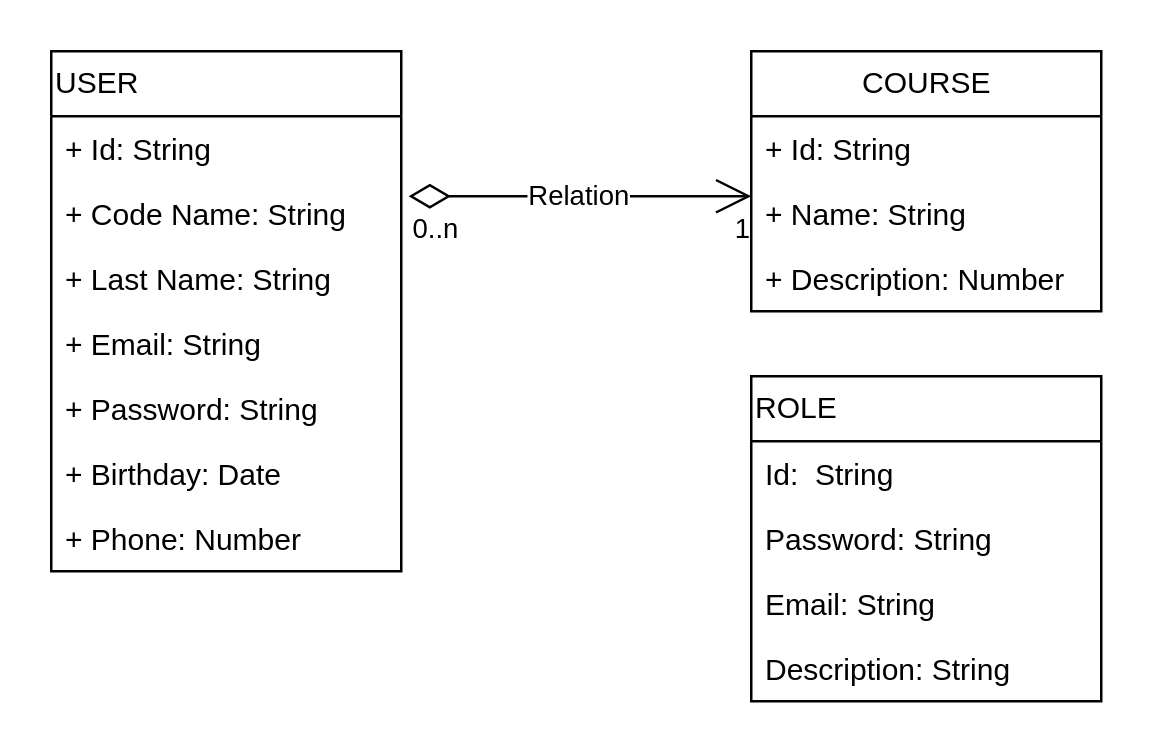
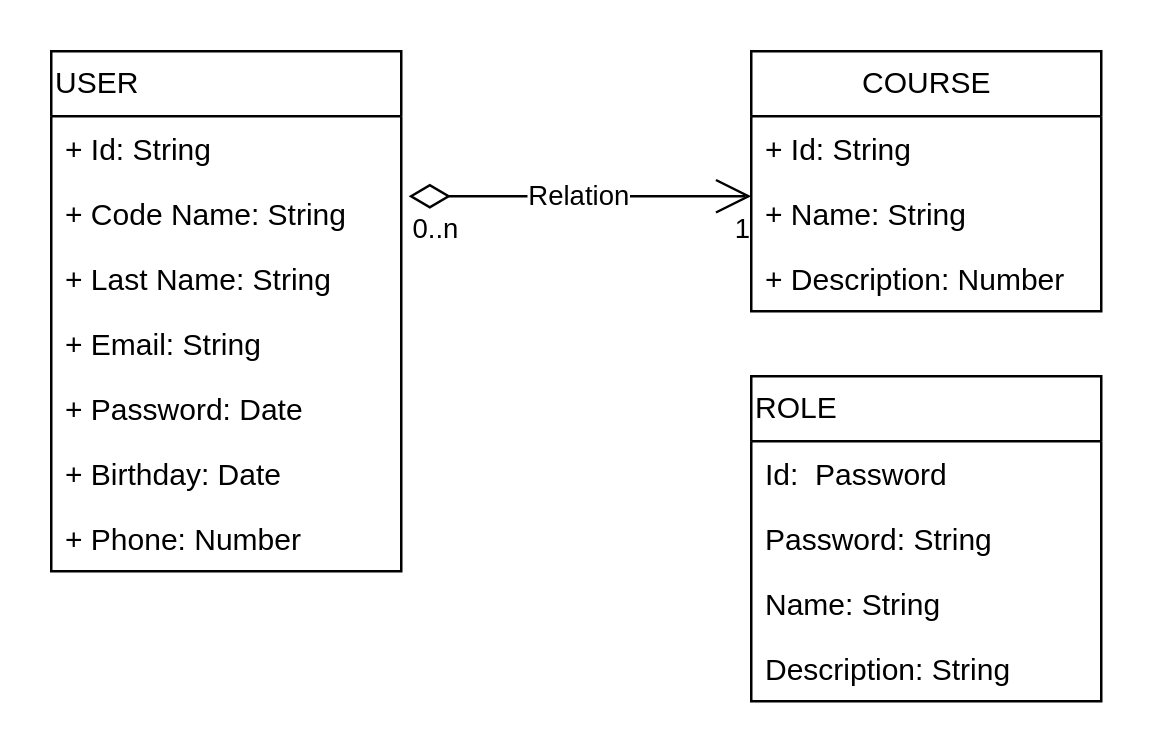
  <mxCell id="0" />
  <mxCell id="1" parent="0" />
  <mxCell id="2" value="ROLE" style="swimlane;fontStyle=0;childLayout=stackLayout;horizontal=1;startSize=26;fillColor=none;horizontalStack=0;resizeParent=1;resizeParentMax=0;resizeLast=0;collapsible=1;marginBottom=0;rounded=0;strokeWidth=1;align=left;html=1;" vertex="1" parent="1"><mxGeometry x="300" y="150" width="140" height="130" as="geometry"><mxRectangle x="400" y="740" width="90" height="26" as="alternateBounds" /></mxGeometry></mxCell>
- <mxCell id="3" value="Id:  String" style="text;strokeColor=none;fillColor=none;align=left;verticalAlign=top;spacingLeft=4;spacingRight=4;overflow=hidden;rotatable=0;points=[[0,0.5],[1,0.5]];portConstraint=eastwest;" vertex="1" parent="2"><mxGeometry y="26" width="140" height="26" as="geometry" /></mxCell>
+ <mxCell id="3" value="Id:  Password" style="text;strokeColor=none;fillColor=none;align=left;verticalAlign=top;spacingLeft=4;spacingRight=4;overflow=hidden;rotatable=0;points=[[0,0.5],[1,0.5]];portConstraint=eastwest;" vertex="1" parent="2"><mxGeometry y="26" width="140" height="26" as="geometry" /></mxCell>
  <mxCell id="4" value="Password: String" style="text;strokeColor=none;fillColor=none;align=left;verticalAlign=top;spacingLeft=4;spacingRight=4;overflow=hidden;rotatable=0;points=[[0,0.5],[1,0.5]];portConstraint=eastwest;" vertex="1" parent="2"><mxGeometry y="52" width="140" height="26" as="geometry" /></mxCell>
- <mxCell id="5" value="Email: String" style="text;strokeColor=none;fillColor=none;align=left;verticalAlign=top;spacingLeft=4;spacingRight=4;overflow=hidden;rotatable=0;points=[[0,0.5],[1,0.5]];portConstraint=eastwest;" vertex="1" parent="2"><mxGeometry y="78" width="140" height="26" as="geometry" /></mxCell>
+ <mxCell id="5" value="Name: String" style="text;strokeColor=none;fillColor=none;align=left;verticalAlign=top;spacingLeft=4;spacingRight=4;overflow=hidden;rotatable=0;points=[[0,0.5],[1,0.5]];portConstraint=eastwest;" vertex="1" parent="2"><mxGeometry y="78" width="140" height="26" as="geometry" /></mxCell>
  <mxCell id="6" value="Description: String" style="text;strokeColor=none;fillColor=none;align=left;verticalAlign=top;spacingLeft=4;spacingRight=4;overflow=hidden;rotatable=0;points=[[0,0.5],[1,0.5]];portConstraint=eastwest;" vertex="1" parent="2"><mxGeometry y="104" width="140" height="26" as="geometry" /></mxCell>
  <mxCell id="7" value="USER" style="swimlane;fontStyle=0;childLayout=stackLayout;horizontal=1;startSize=26;fillColor=none;horizontalStack=0;resizeParent=1;resizeParentMax=0;resizeLast=0;collapsible=1;marginBottom=0;rounded=0;strokeWidth=1;align=left;html=1;" vertex="1" parent="1"><mxGeometry x="20" y="20" width="140" height="208" as="geometry" /></mxCell>
  <mxCell id="8" value="+ Id: String" style="text;strokeColor=none;fillColor=none;align=left;verticalAlign=top;spacingLeft=4;spacingRight=4;overflow=hidden;rotatable=0;points=[[0,0.5],[1,0.5]];portConstraint=eastwest;" vertex="1" parent="7"><mxGeometry y="26" width="140" height="26" as="geometry" /></mxCell>
  <mxCell id="9" value="+ Code Name: String" style="text;strokeColor=none;fillColor=none;align=left;verticalAlign=top;spacingLeft=4;spacingRight=4;overflow=hidden;rotatable=0;points=[[0,0.5],[1,0.5]];portConstraint=eastwest;" vertex="1" parent="7"><mxGeometry y="52" width="140" height="26" as="geometry" /></mxCell>
  <mxCell id="10" value="+ Last Name: String" style="text;strokeColor=none;fillColor=none;align=left;verticalAlign=top;spacingLeft=4;spacingRight=4;overflow=hidden;rotatable=0;points=[[0,0.5],[1,0.5]];portConstraint=eastwest;" vertex="1" parent="7"><mxGeometry y="78" width="140" height="26" as="geometry" /></mxCell>
  <mxCell id="11" value="+ Email: String" style="text;strokeColor=none;fillColor=none;align=left;verticalAlign=top;spacingLeft=4;spacingRight=4;overflow=hidden;rotatable=0;points=[[0,0.5],[1,0.5]];portConstraint=eastwest;" vertex="1" parent="7"><mxGeometry y="104" width="140" height="26" as="geometry" /></mxCell>
- <mxCell id="12" value="+ Password: String" style="text;strokeColor=none;fillColor=none;align=left;verticalAlign=top;spacingLeft=4;spacingRight=4;overflow=hidden;rotatable=0;points=[[0,0.5],[1,0.5]];portConstraint=eastwest;" vertex="1" parent="7"><mxGeometry y="130" width="140" height="26" as="geometry" /></mxCell>
+ <mxCell id="12" value="+ Password: Date" style="text;strokeColor=none;fillColor=none;align=left;verticalAlign=top;spacingLeft=4;spacingRight=4;overflow=hidden;rotatable=0;points=[[0,0.5],[1,0.5]];portConstraint=eastwest;" vertex="1" parent="7"><mxGeometry y="130" width="140" height="26" as="geometry" /></mxCell>
  <mxCell id="13" value="+ Birthday: Date" style="text;strokeColor=none;fillColor=none;align=left;verticalAlign=top;spacingLeft=4;spacingRight=4;overflow=hidden;rotatable=0;points=[[0,0.5],[1,0.5]];portConstraint=eastwest;" vertex="1" parent="7"><mxGeometry y="156" width="140" height="26" as="geometry" /></mxCell>
  <mxCell id="14" value="+ Phone: Number" style="text;strokeColor=none;fillColor=none;align=left;verticalAlign=top;spacingLeft=4;spacingRight=4;overflow=hidden;rotatable=0;points=[[0,0.5],[1,0.5]];portConstraint=eastwest;" vertex="1" parent="7"><mxGeometry y="182" width="140" height="26" as="geometry" /></mxCell>
  <mxCell id="15" value="COURSE" style="swimlane;fontStyle=0;childLayout=stackLayout;horizontal=1;startSize=26;fillColor=none;horizontalStack=0;resizeParent=1;resizeParentMax=0;resizeLast=0;collapsible=1;marginBottom=0;rounded=0;strokeWidth=1;align=center;html=1;" vertex="1" parent="1"><mxGeometry x="300" y="20" width="140" height="104" as="geometry" /></mxCell>
  <mxCell id="16" value="+ Id: String" style="text;strokeColor=none;fillColor=none;align=left;verticalAlign=top;spacingLeft=4;spacingRight=4;overflow=hidden;rotatable=0;points=[[0,0.5],[1,0.5]];portConstraint=eastwest;" vertex="1" parent="15"><mxGeometry y="26" width="140" height="26" as="geometry" /></mxCell>
  <mxCell id="17" value="+ Name: String" style="text;strokeColor=none;fillColor=none;align=left;verticalAlign=top;spacingLeft=4;spacingRight=4;overflow=hidden;rotatable=0;points=[[0,0.5],[1,0.5]];portConstraint=eastwest;" vertex="1" parent="15"><mxGeometry y="52" width="140" height="26" as="geometry" /></mxCell>
  <mxCell id="18" value="+ Description: Number" style="text;strokeColor=none;fillColor=none;align=left;verticalAlign=top;spacingLeft=4;spacingRight=4;overflow=hidden;rotatable=0;points=[[0,0.5],[1,0.5]];portConstraint=eastwest;" vertex="1" parent="15"><mxGeometry y="78" width="140" height="26" as="geometry" /></mxCell>
  <mxCell id="19" value="Relation" style="endArrow=open;html=1;endSize=12;startArrow=diamondThin;startSize=14;startFill=0;edgeStyle=orthogonalEdgeStyle;exitX=1.021;exitY=0.231;exitDx=0;exitDy=0;exitPerimeter=0;" edge="1" parent="1" source="9"><mxGeometry relative="1" as="geometry"><mxPoint x="220" y="420" as="sourcePoint" /><mxPoint x="300" y="78" as="targetPoint" /></mxGeometry></mxCell>
  <mxCell id="20" value="0..n" style="edgeLabel;resizable=0;html=1;align=left;verticalAlign=top;" connectable="0" vertex="1" parent="19"><mxGeometry x="-1" relative="1" as="geometry" /></mxCell>
  <mxCell id="21" value="1" style="edgeLabel;resizable=0;html=1;align=right;verticalAlign=top;" connectable="0" vertex="1" parent="19"><mxGeometry x="1" relative="1" as="geometry" /></mxCell>
